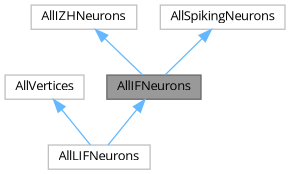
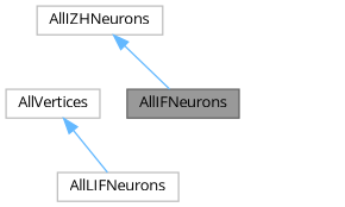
  digraph {
    fontname="Open Sans"
    node [color=grey75 fillcolor=white fontname="Open Sans" fontsize=10 shape=box style=filled]
    edge [color=steelblue1 dir=back fontname="Open Sans" fontsize=10 labelfontname=Helvetica labelfontsize=10 style=solid]
    n1 [color=gray40 fillcolor=grey60 fontcolor=black height=0.2 label=AllIFNeurons width=0.4]
    n2 [height=0.2 label=AllLIFNeurons width=0.4]
    n3 [height=0.2 label=AllIZHNeurons width=0.4]
-   n4 [height=0.2 label=AllSpikingNeurons width=0.4]
    n5 [height=0.2 label=AllVertices width=0.4]
-   n1 -> n2
    n3 -> n1
-   n4 -> n1
    n5 -> n2
  }
